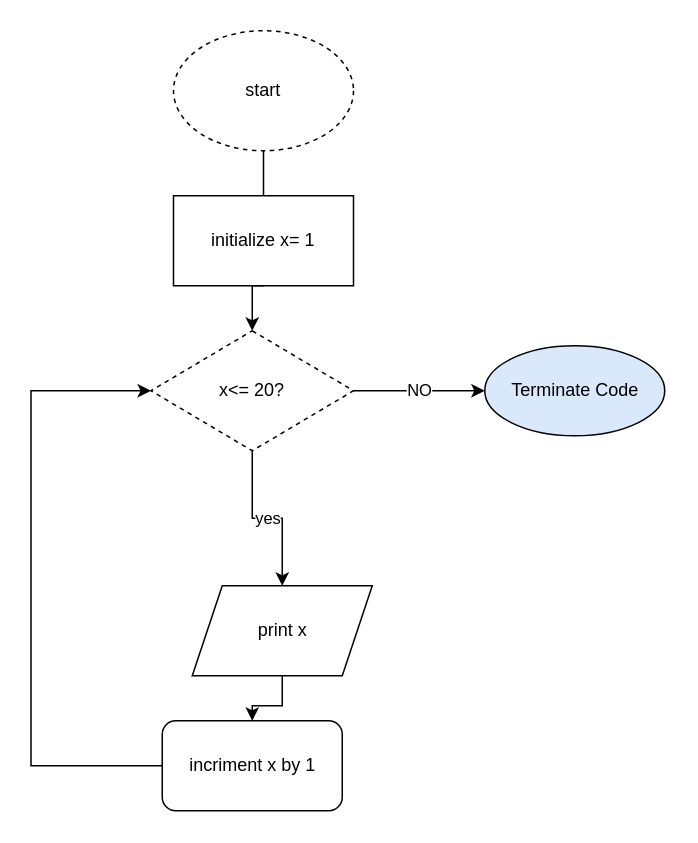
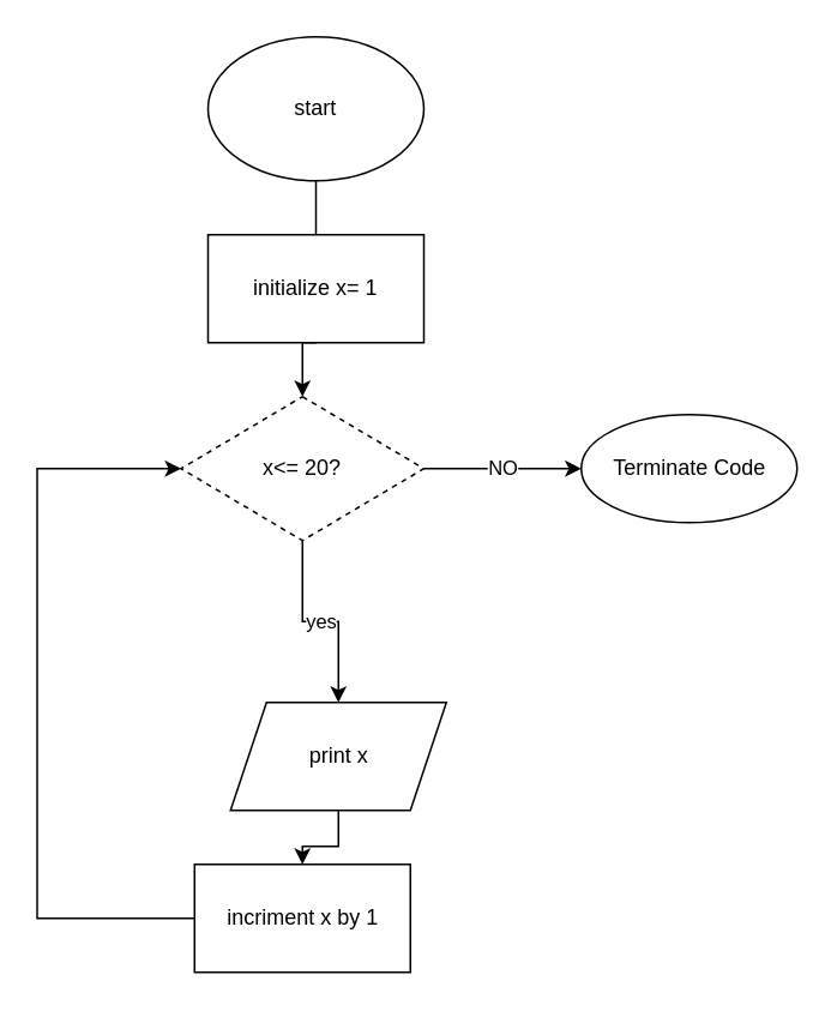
  <mxCell id="0" />
  <mxCell id="1" parent="0" />
  <mxCell id="2" value="" style="edgeStyle=orthogonalEdgeStyle;rounded=0;orthogonalLoop=1;jettySize=auto;html=1;" edge="1" parent="1" source="3"><mxGeometry relative="1" as="geometry"><mxPoint x="175" y="190" as="targetPoint" /></mxGeometry></mxCell>
- <mxCell id="3" value="start" style="ellipse;whiteSpace=wrap;html=1;dashed=1;" vertex="1" parent="1"><mxGeometry x="115" y="20" width="120" height="80" as="geometry" /></mxCell>
+ <mxCell id="3" value="start" style="ellipse;whiteSpace=wrap;html=1;" vertex="1" parent="1"><mxGeometry x="115" y="20" width="120" height="80" as="geometry" /></mxCell>
  <mxCell id="4" style="edgeStyle=orthogonalEdgeStyle;rounded=0;orthogonalLoop=1;jettySize=auto;html=1;exitX=0.5;exitY=1;exitDx=0;exitDy=0;entryX=0.5;entryY=0;entryDx=0;entryDy=0;" edge="1" parent="1" source="5" target="8"><mxGeometry relative="1" as="geometry" /></mxCell>
  <mxCell id="5" value="initialize x= 1" style="rounded=0;whiteSpace=wrap;html=1;" vertex="1" parent="1"><mxGeometry x="115" y="130" width="120" height="60" as="geometry" /></mxCell>
  <mxCell id="6" value="NO" style="edgeStyle=orthogonalEdgeStyle;rounded=0;orthogonalLoop=1;jettySize=auto;html=1;" edge="1" parent="1" source="8" target="9"><mxGeometry relative="1" as="geometry" /></mxCell>
  <mxCell id="7" value="yes" style="edgeStyle=orthogonalEdgeStyle;rounded=0;orthogonalLoop=1;jettySize=auto;html=1;" edge="1" parent="1" source="8" target="11"><mxGeometry relative="1" as="geometry" /></mxCell>
  <mxCell id="8" value="x&amp;lt;= 20?" style="rhombus;whiteSpace=wrap;html=1;dashed=1;" vertex="1" parent="1"><mxGeometry x="100" y="220" width="135" height="80" as="geometry" /></mxCell>
- <mxCell id="9" value="Terminate Code" style="ellipse;whiteSpace=wrap;html=1;fillColor=#dae8fc;" vertex="1" parent="1"><mxGeometry x="322.5" y="230" width="120" height="60" as="geometry" /></mxCell>
+ <mxCell id="9" value="Terminate Code" style="ellipse;whiteSpace=wrap;html=1;" vertex="1" parent="1"><mxGeometry x="322.5" y="230" width="120" height="60" as="geometry" /></mxCell>
  <mxCell id="10" value="" style="edgeStyle=orthogonalEdgeStyle;rounded=0;orthogonalLoop=1;jettySize=auto;html=1;" edge="1" parent="1" source="11" target="13"><mxGeometry relative="1" as="geometry" /></mxCell>
  <mxCell id="11" value="print x" style="shape=parallelogram;perimeter=parallelogramPerimeter;whiteSpace=wrap;html=1;fixedSize=1;" vertex="1" parent="1"><mxGeometry x="127.5" y="390" width="120" height="60" as="geometry" /></mxCell>
  <mxCell id="12" style="edgeStyle=orthogonalEdgeStyle;rounded=0;orthogonalLoop=1;jettySize=auto;html=1;entryX=0;entryY=0.5;entryDx=0;entryDy=0;" edge="1" parent="1" source="13" target="8"><mxGeometry relative="1" as="geometry"><Array as="points"><mxPoint x="20" y="510" /><mxPoint x="20" y="260" /></Array></mxGeometry></mxCell>
- <mxCell id="13" value="incriment x by 1" style="whiteSpace=wrap;html=1;rounded=1;" vertex="1" parent="1"><mxGeometry x="107.5" y="480" width="120" height="60" as="geometry" /></mxCell>
+ <mxCell id="13" value="incriment x by 1" style="rounded=0;whiteSpace=wrap;html=1;" vertex="1" parent="1"><mxGeometry x="107.5" y="480" width="120" height="60" as="geometry" /></mxCell>
